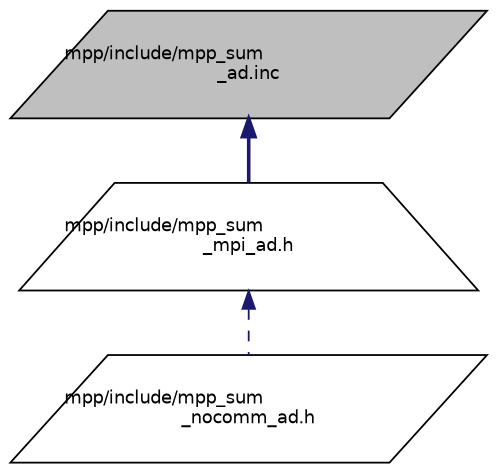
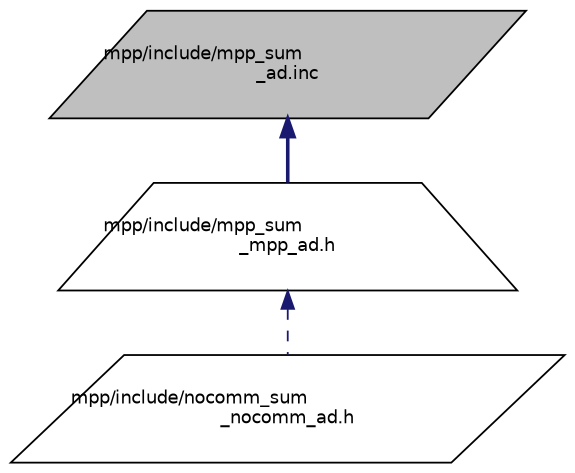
  digraph {
    node [color=black fillcolor=white fontname=Helvetica fontsize=10 shape=parallelogram style=filled]
    edge [color=midnightblue dir=back fontname=Helvetica fontsize=10 labelfontname=Helvetica labelfontsize=10]
    n1 [fillcolor=grey75 fontcolor=black height=0.2 label="mpp/include/mpp_sum\l_ad.inc" width=0.4]
-   n2 [height=0.2 label="mpp/include/mpp_sum\l_mpi_ad.h" shape=trapezium width=0.4]
-   n3 [height=0.2 label="mpp/include/mpp_sum\l_nocomm_ad.h" width=0.4]
+   n2 [height=0.2 label="mpp/include/mpp_sum\l_mpp_ad.h" shape=trapezium width=0.4]
+   n3 [height=0.2 label="mpp/include/nocomm_sum\l_nocomm_ad.h" width=0.4]
    n1 -> n2 [style=bold]
    n2 -> n3 [style=dashed]
  }
